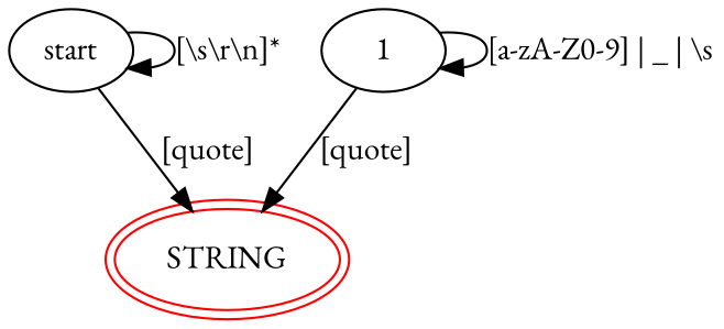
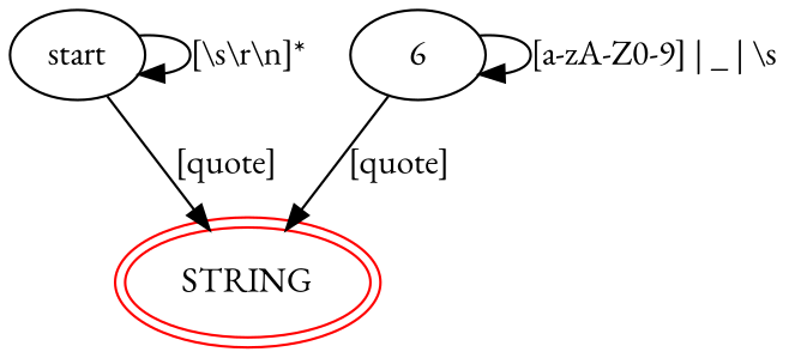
  digraph {
    fontname="EB Garamond"
    node [fontname="EB Garamond"]
    edge [fontname="EB Garamond"]
    start
    STRING [color=red peripheries=2]
-   1
+   1 [label=6]
    start -> start [label="[\\s\\r\\n]*"]
    start -> STRING [label="[quote]"]
    1 -> STRING [label="[quote]"]
    1 -> 1 [label="[a-zA-Z0-9] | _ | \\s"]
  }
